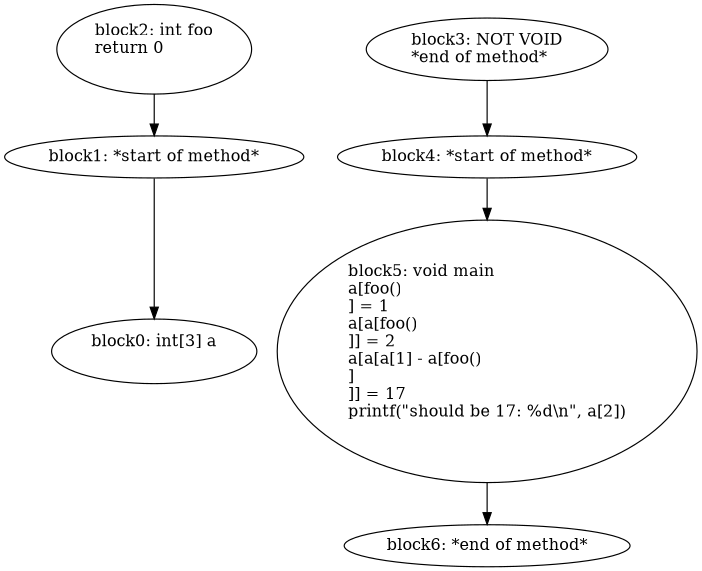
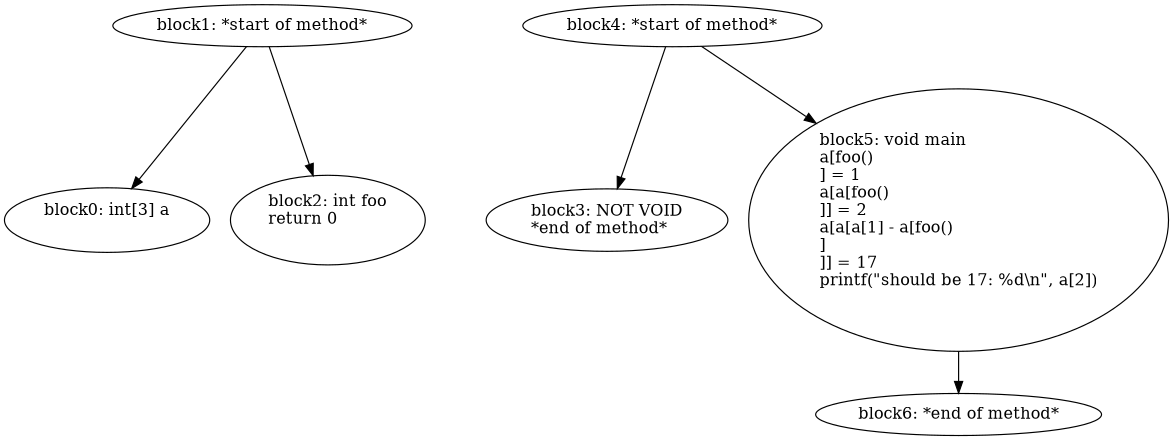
  digraph {
    n1 [label="block0: int[3]\ a\l\l"]
    n2 [label="block1: *start\ of\ method*\l"]
    n3 [label="block2: int\ foo\lreturn\ 0\l\l"]
    n4 [label="block3: NOT\ VOID\l*end\ of\ method*\l"]
    n5 [label="block4: *start\ of\ method*\l"]
    n6 [label="block5: void\ main\la[foo\(\)\l]\ =\ 1\la[a[foo\(\)\l]]\ =\ 2\la[a[a[1]\ -\ a[foo\(\)\l]\l]]\ =\ 17\lprintf\(\"should\ be\ 17\:\ %d\\n\"\,\ a[2]\)\l\l"]
    n7 [label="block6: *end\ of\ method*\l"]
    n2 -> n1
-   n3 -> n2
-   n4 -> n5
+   n2 -> n3
+   n5 -> n4
    n5 -> n6
    n6 -> n7
  }
